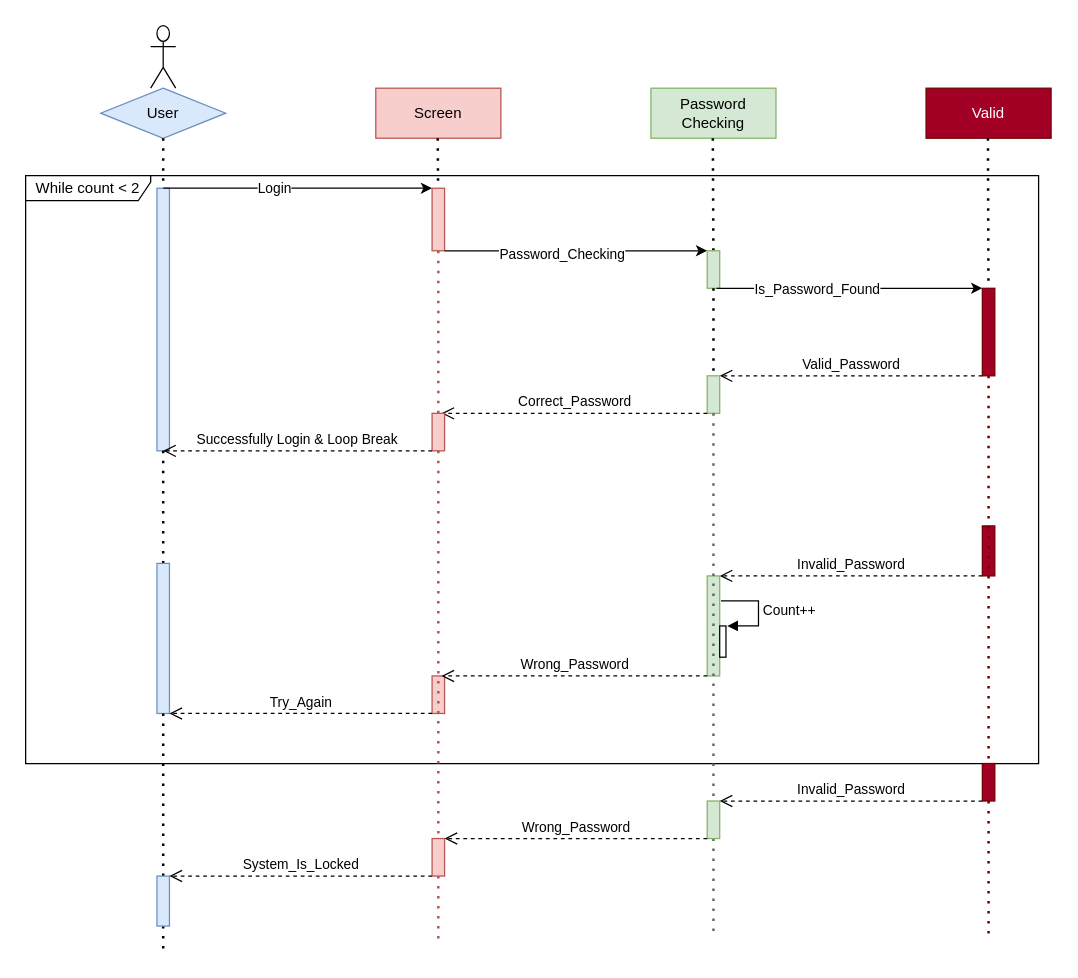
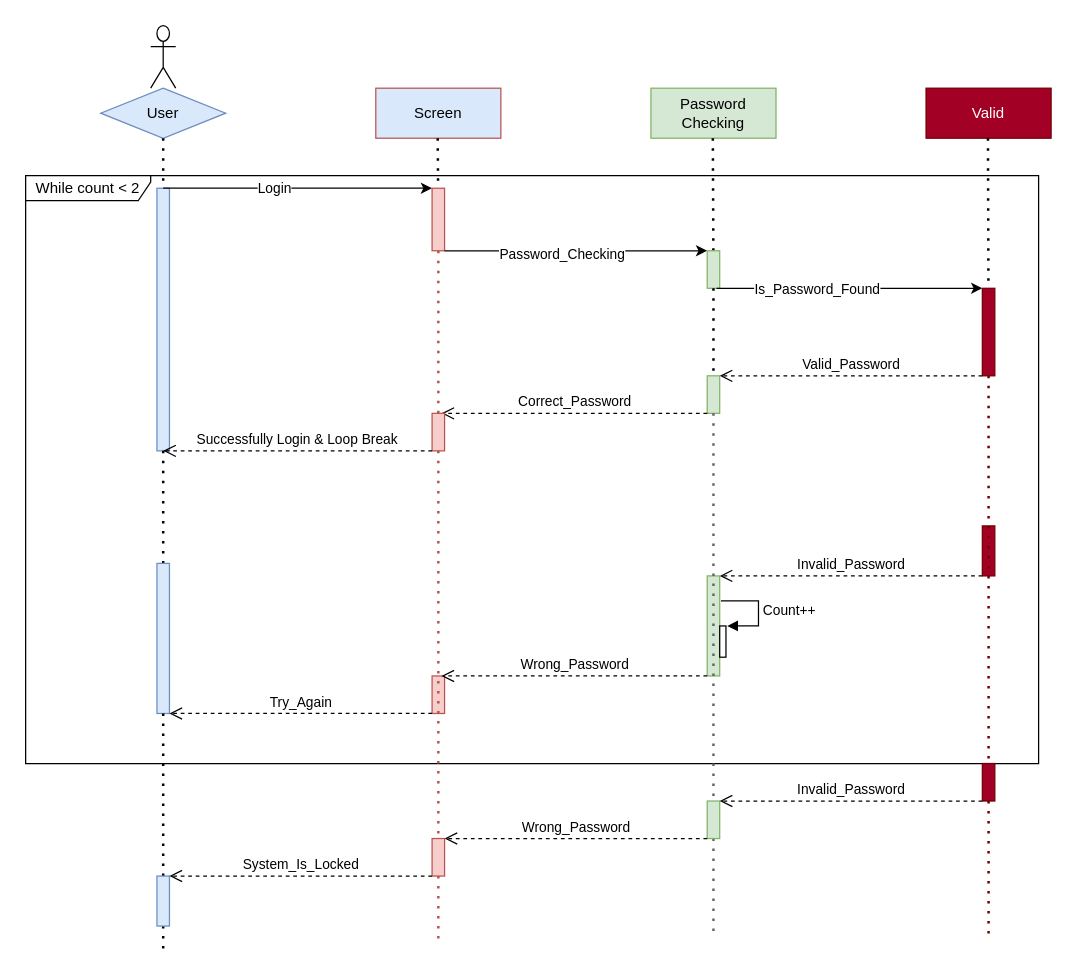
  <mxCell id="0" />
  <mxCell id="1" parent="0" />
  <mxCell id="2" value="User" style="rhombus;whiteSpace=wrap;html=1;fillColor=#dae8fc;strokeColor=#6c8ebf;" vertex="1" parent="1"><mxGeometry x="80" y="70" width="100" height="40" as="geometry" /></mxCell>
- <mxCell id="3" value="Screen" style="rounded=0;whiteSpace=wrap;html=1;fillColor=#f8cecc;strokeColor=#b85450;" vertex="1" parent="1"><mxGeometry x="300" y="70" width="100" height="40" as="geometry" /></mxCell>
+ <mxCell id="3" value="Screen" style="rounded=0;whiteSpace=wrap;html=1;fillColor=#dae8fc;strokeColor=#b85450;" vertex="1" parent="1"><mxGeometry x="300" y="70" width="100" height="40" as="geometry" /></mxCell>
  <mxCell id="4" value="Password Checking" style="rounded=0;whiteSpace=wrap;html=1;fillColor=#d5e8d4;strokeColor=#82b366;" vertex="1" parent="1"><mxGeometry x="520" y="70" width="100" height="40" as="geometry" /></mxCell>
  <mxCell id="5" value="" style="endArrow=none;dashed=1;html=1;dashPattern=1 3;strokeWidth=2;rounded=0;exitX=0.5;exitY=1;exitDx=0;exitDy=0;startArrow=none;" edge="1" parent="1" source="49"><mxGeometry width="50" height="50" relative="1" as="geometry"><mxPoint x="410" y="290" as="sourcePoint" /><mxPoint x="130" y="760" as="targetPoint" /></mxGeometry></mxCell>
  <mxCell id="6" value="" style="endArrow=none;dashed=1;html=1;dashPattern=1 3;strokeWidth=2;rounded=0;exitX=0.5;exitY=1;exitDx=0;exitDy=0;startArrow=none;fillColor=#f8cecc;strokeColor=#b85450;" edge="1" parent="1" source="47"><mxGeometry width="50" height="50" relative="1" as="geometry"><mxPoint x="349.5" y="110" as="sourcePoint" /><mxPoint x="350" y="750" as="targetPoint" /></mxGeometry></mxCell>
  <mxCell id="7" value="" style="endArrow=none;dashed=1;html=1;dashPattern=1 3;strokeWidth=2;rounded=0;exitX=0.5;exitY=1;exitDx=0;exitDy=0;startArrow=none;fillColor=#f5f5f5;strokeColor=#666666;" edge="1" parent="1" source="44"><mxGeometry width="50" height="50" relative="1" as="geometry"><mxPoint x="569.5" y="110" as="sourcePoint" /><mxPoint x="570" y="750" as="targetPoint" /></mxGeometry></mxCell>
  <mxCell id="8" value="" style="shape=umlActor;verticalLabelPosition=bottom;verticalAlign=top;html=1;outlineConnect=0;" vertex="1" parent="1"><mxGeometry x="120" y="20" width="20" height="50" as="geometry" /></mxCell>
  <mxCell id="9" value="Valid" style="rounded=0;whiteSpace=wrap;html=1;fillColor=#a20025;fontColor=#ffffff;strokeColor=#6F0000;" vertex="1" parent="1"><mxGeometry x="740" y="70" width="100" height="40" as="geometry" /></mxCell>
  <mxCell id="10" value="" style="endArrow=none;dashed=1;html=1;dashPattern=1 3;strokeWidth=2;rounded=0;exitX=0.5;exitY=1;exitDx=0;exitDy=0;startArrow=none;fillColor=#a20025;strokeColor=#6F0000;" edge="1" parent="1" source="52"><mxGeometry width="50" height="50" relative="1" as="geometry"><mxPoint x="789.5" y="110" as="sourcePoint" /><mxPoint x="790" y="750" as="targetPoint" /></mxGeometry></mxCell>
  <mxCell id="11" value="" style="endArrow=none;dashed=1;html=1;dashPattern=1 3;strokeWidth=2;rounded=0;exitX=0.5;exitY=1;exitDx=0;exitDy=0;" edge="1" parent="1" source="2" target="12"><mxGeometry width="50" height="50" relative="1" as="geometry"><mxPoint x="130" y="110" as="sourcePoint" /><mxPoint x="130" y="440" as="targetPoint" /></mxGeometry></mxCell>
  <mxCell id="12" value="" style="rounded=0;whiteSpace=wrap;html=1;fillColor=#dae8fc;strokeColor=#6c8ebf;" vertex="1" parent="1"><mxGeometry x="125" y="150" width="10" height="210" as="geometry" /></mxCell>
  <mxCell id="13" value="" style="endArrow=classic;html=1;rounded=0;entryX=0;entryY=0;entryDx=0;entryDy=0;exitX=0.5;exitY=0;exitDx=0;exitDy=0;" edge="1" parent="1" source="12" target="16"><mxGeometry width="50" height="50" relative="1" as="geometry"><mxPoint x="140" y="150" as="sourcePoint" /><mxPoint x="340" y="150" as="targetPoint" /></mxGeometry></mxCell>
  <mxCell id="14" value="Login" style="edgeLabel;html=1;align=center;verticalAlign=middle;resizable=0;points=[];" vertex="1" connectable="0" parent="13"><mxGeometry x="-0.18" y="1" relative="1" as="geometry"><mxPoint as="offset" /></mxGeometry></mxCell>
  <mxCell id="15" value="" style="endArrow=none;dashed=1;html=1;dashPattern=1 3;strokeWidth=2;rounded=0;exitX=0.5;exitY=1;exitDx=0;exitDy=0;" edge="1" parent="1" target="16"><mxGeometry width="50" height="50" relative="1" as="geometry"><mxPoint x="349.5" y="110" as="sourcePoint" /><mxPoint x="349.5" y="440" as="targetPoint" /></mxGeometry></mxCell>
  <mxCell id="16" value="" style="rounded=0;whiteSpace=wrap;html=1;fillColor=#f8cecc;strokeColor=#b85450;" vertex="1" parent="1"><mxGeometry x="345" y="150" width="10" height="50" as="geometry" /></mxCell>
  <mxCell id="17" value="" style="endArrow=classic;html=1;rounded=0;exitX=1;exitY=1;exitDx=0;exitDy=0;entryX=0;entryY=0;entryDx=0;entryDy=0;" edge="1" parent="1" source="16" target="20"><mxGeometry width="50" height="50" relative="1" as="geometry"><mxPoint x="410" y="270" as="sourcePoint" /><mxPoint x="560" y="200" as="targetPoint" /></mxGeometry></mxCell>
  <mxCell id="18" value="Password_Checking" style="edgeLabel;html=1;align=center;verticalAlign=middle;resizable=0;points=[];" vertex="1" connectable="0" parent="17"><mxGeometry x="-0.114" y="-2" relative="1" as="geometry"><mxPoint as="offset" /></mxGeometry></mxCell>
  <mxCell id="19" value="" style="endArrow=none;dashed=1;html=1;dashPattern=1 3;strokeWidth=2;rounded=0;exitX=0.5;exitY=1;exitDx=0;exitDy=0;" edge="1" parent="1" target="20"><mxGeometry width="50" height="50" relative="1" as="geometry"><mxPoint x="569.5" y="110" as="sourcePoint" /><mxPoint x="569.5" y="440" as="targetPoint" /></mxGeometry></mxCell>
  <mxCell id="20" value="" style="rounded=0;whiteSpace=wrap;html=1;fillColor=#d5e8d4;strokeColor=#82b366;" vertex="1" parent="1"><mxGeometry x="565" y="200" width="10" height="30" as="geometry" /></mxCell>
  <mxCell id="21" value="" style="endArrow=classic;html=1;rounded=0;exitX=0.75;exitY=1;exitDx=0;exitDy=0;entryX=0;entryY=0;entryDx=0;entryDy=0;" edge="1" parent="1" source="20" target="24"><mxGeometry width="50" height="50" relative="1" as="geometry"><mxPoint x="620" y="240" as="sourcePoint" /><mxPoint x="780" y="230" as="targetPoint" /></mxGeometry></mxCell>
  <mxCell id="22" value="Is_Password_Found" style="edgeLabel;html=1;align=center;verticalAlign=middle;resizable=0;points=[];" vertex="1" connectable="0" parent="21"><mxGeometry x="-0.261" relative="1" as="geometry"><mxPoint x="1" as="offset" /></mxGeometry></mxCell>
  <mxCell id="23" value="" style="endArrow=none;dashed=1;html=1;dashPattern=1 3;strokeWidth=2;rounded=0;exitX=0.5;exitY=1;exitDx=0;exitDy=0;" edge="1" parent="1" target="24"><mxGeometry width="50" height="50" relative="1" as="geometry"><mxPoint x="789.5" y="110" as="sourcePoint" /><mxPoint x="789.5" y="440" as="targetPoint" /></mxGeometry></mxCell>
  <mxCell id="24" value="" style="rounded=0;whiteSpace=wrap;html=1;fillColor=#a20025;fontColor=#ffffff;strokeColor=#6F0000;" vertex="1" parent="1"><mxGeometry x="785" y="230" width="10" height="70" as="geometry" /></mxCell>
  <mxCell id="25" value="Valid_Password" style="html=1;verticalAlign=bottom;endArrow=open;dashed=1;endSize=8;rounded=0;exitX=0;exitY=1;exitDx=0;exitDy=0;entryX=1;entryY=0;entryDx=0;entryDy=0;" edge="1" parent="1" source="24" target="28"><mxGeometry relative="1" as="geometry"><mxPoint x="470" y="240" as="sourcePoint" /><mxPoint x="660" y="300" as="targetPoint" /></mxGeometry></mxCell>
  <mxCell id="26" value="" style="endArrow=none;dashed=1;html=1;dashPattern=1 3;strokeWidth=2;rounded=0;exitX=0.5;exitY=1;exitDx=0;exitDy=0;startArrow=none;" edge="1" parent="1" source="20" target="28"><mxGeometry width="50" height="50" relative="1" as="geometry"><mxPoint x="570" y="230" as="sourcePoint" /><mxPoint x="569.5" y="440" as="targetPoint" /></mxGeometry></mxCell>
  <mxCell id="27" value="While count &amp;lt; 2" style="shape=umlFrame;whiteSpace=wrap;html=1;width=100;height=20;" vertex="1" parent="1"><mxGeometry x="20" y="140" width="810" height="470" as="geometry" /></mxCell>
  <mxCell id="28" value="" style="rounded=0;whiteSpace=wrap;html=1;fillColor=#d5e8d4;strokeColor=#82b366;" vertex="1" parent="1"><mxGeometry x="565" y="300" width="10" height="30" as="geometry" /></mxCell>
  <mxCell id="29" value="" style="endArrow=none;dashed=1;html=1;dashPattern=1 3;strokeWidth=2;rounded=0;exitX=0.5;exitY=1;exitDx=0;exitDy=0;startArrow=none;" edge="1" parent="1" source="12" target="30"><mxGeometry width="50" height="50" relative="1" as="geometry"><mxPoint x="130" y="290" as="sourcePoint" /><mxPoint x="130" y="610" as="targetPoint" /></mxGeometry></mxCell>
  <mxCell id="30" value="" style="rounded=0;whiteSpace=wrap;html=1;fillColor=#dae8fc;strokeColor=#6c8ebf;" vertex="1" parent="1"><mxGeometry x="125" y="450" width="10" height="120" as="geometry" /></mxCell>
  <mxCell id="31" value="Correct_Password" style="html=1;verticalAlign=bottom;endArrow=open;dashed=1;endSize=8;rounded=0;exitX=0;exitY=1;exitDx=0;exitDy=0;entryX=0.75;entryY=0;entryDx=0;entryDy=0;" edge="1" parent="1" source="28" target="33"><mxGeometry relative="1" as="geometry"><mxPoint x="470" y="300" as="sourcePoint" /><mxPoint x="380" y="330" as="targetPoint" /></mxGeometry></mxCell>
  <mxCell id="32" value="" style="endArrow=none;dashed=1;html=1;dashPattern=1 3;strokeWidth=2;rounded=0;exitX=0.5;exitY=1;exitDx=0;exitDy=0;startArrow=none;fillColor=#f8cecc;strokeColor=#b85450;" edge="1" parent="1" source="16" target="33"><mxGeometry width="50" height="50" relative="1" as="geometry"><mxPoint x="350" y="200" as="sourcePoint" /><mxPoint x="350" y="690" as="targetPoint" /></mxGeometry></mxCell>
  <mxCell id="33" value="" style="rounded=0;whiteSpace=wrap;html=1;fillColor=#f8cecc;strokeColor=#b85450;" vertex="1" parent="1"><mxGeometry x="345" y="330" width="10" height="30" as="geometry" /></mxCell>
  <mxCell id="34" value="Successfully Login &amp;amp; Loop Break" style="html=1;verticalAlign=bottom;endArrow=open;dashed=1;endSize=8;rounded=0;exitX=0;exitY=1;exitDx=0;exitDy=0;" edge="1" parent="1" source="33"><mxGeometry relative="1" as="geometry"><mxPoint x="330" y="370" as="sourcePoint" /><mxPoint x="130" y="360" as="targetPoint" /></mxGeometry></mxCell>
  <mxCell id="35" value="" style="rounded=0;whiteSpace=wrap;html=1;fillColor=#a20025;fontColor=#ffffff;strokeColor=#6F0000;" vertex="1" parent="1"><mxGeometry x="785" y="420" width="10" height="40" as="geometry" /></mxCell>
  <mxCell id="36" value="Invalid_Password" style="html=1;verticalAlign=bottom;endArrow=open;dashed=1;endSize=8;rounded=0;exitX=0;exitY=1;exitDx=0;exitDy=0;entryX=1;entryY=0;entryDx=0;entryDy=0;" edge="1" parent="1" source="35" target="37"><mxGeometry relative="1" as="geometry"><mxPoint x="470" y="440" as="sourcePoint" /><mxPoint x="700" y="460" as="targetPoint" /></mxGeometry></mxCell>
  <mxCell id="37" value="" style="rounded=0;whiteSpace=wrap;html=1;fillColor=#d5e8d4;strokeColor=#82b366;" vertex="1" parent="1"><mxGeometry x="565" y="460" width="10" height="80" as="geometry" /></mxCell>
  <mxCell id="38" value="" style="html=1;points=[];perimeter=orthogonalPerimeter;" vertex="1" parent="1"><mxGeometry x="575" y="500" width="5" height="25" as="geometry" /></mxCell>
  <mxCell id="39" value="Count++" style="edgeStyle=orthogonalEdgeStyle;html=1;align=left;spacingLeft=2;endArrow=block;rounded=0;entryX=1;entryY=0;" edge="1" parent="1"><mxGeometry relative="1" as="geometry"><mxPoint x="576" y="480" as="sourcePoint" /><Array as="points"><mxPoint x="606" y="480" /></Array><mxPoint x="581" y="500" as="targetPoint" /></mxGeometry></mxCell>
  <mxCell id="40" value="" style="rounded=0;whiteSpace=wrap;html=1;fillColor=#f8cecc;strokeColor=#b85450;" vertex="1" parent="1"><mxGeometry x="345" y="540" width="10" height="30" as="geometry" /></mxCell>
  <mxCell id="41" value="Wrong_Password" style="html=1;verticalAlign=bottom;endArrow=open;dashed=1;endSize=8;rounded=0;exitX=0;exitY=1;exitDx=0;exitDy=0;entryX=0.75;entryY=0;entryDx=0;entryDy=0;" edge="1" parent="1" source="37" target="40"><mxGeometry relative="1" as="geometry"><mxPoint x="470" y="440" as="sourcePoint" /><mxPoint x="390" y="440" as="targetPoint" /></mxGeometry></mxCell>
  <mxCell id="42" value="Try_Again" style="html=1;verticalAlign=bottom;endArrow=open;dashed=1;endSize=8;rounded=0;exitX=0;exitY=1;exitDx=0;exitDy=0;entryX=1;entryY=1;entryDx=0;entryDy=0;" edge="1" parent="1" source="40" target="30"><mxGeometry relative="1" as="geometry"><mxPoint x="280" y="480" as="sourcePoint" /><mxPoint x="200" y="480" as="targetPoint" /></mxGeometry></mxCell>
  <mxCell id="43" value="" style="endArrow=none;dashed=1;html=1;dashPattern=1 3;strokeWidth=2;rounded=0;exitX=0.5;exitY=1;exitDx=0;exitDy=0;startArrow=none;fillColor=#f5f5f5;strokeColor=#666666;" edge="1" parent="1" source="28" target="44"><mxGeometry width="50" height="50" relative="1" as="geometry"><mxPoint x="570" y="330" as="sourcePoint" /><mxPoint x="570" y="750" as="targetPoint" /></mxGeometry></mxCell>
  <mxCell id="44" value="" style="rounded=0;whiteSpace=wrap;html=1;fillColor=#d5e8d4;strokeColor=#82b366;" vertex="1" parent="1"><mxGeometry x="565" y="640" width="10" height="30" as="geometry" /></mxCell>
  <mxCell id="45" value="Wrong_Password" style="html=1;verticalAlign=bottom;endArrow=open;dashed=1;endSize=8;rounded=0;exitX=0;exitY=1;exitDx=0;exitDy=0;entryX=1;entryY=0;entryDx=0;entryDy=0;" edge="1" parent="1" source="44" target="47"><mxGeometry relative="1" as="geometry"><mxPoint x="470" y="690" as="sourcePoint" /><mxPoint x="390" y="690" as="targetPoint" /></mxGeometry></mxCell>
  <mxCell id="46" value="" style="endArrow=none;dashed=1;html=1;dashPattern=1 3;strokeWidth=2;rounded=0;exitX=0.5;exitY=1;exitDx=0;exitDy=0;startArrow=none;fillColor=#f8cecc;strokeColor=#b85450;" edge="1" parent="1" source="33" target="47"><mxGeometry width="50" height="50" relative="1" as="geometry"><mxPoint x="350" y="360" as="sourcePoint" /><mxPoint x="350" y="750" as="targetPoint" /></mxGeometry></mxCell>
  <mxCell id="47" value="" style="rounded=0;whiteSpace=wrap;html=1;fillColor=#f8cecc;strokeColor=#b85450;" vertex="1" parent="1"><mxGeometry x="345" y="670" width="10" height="30" as="geometry" /></mxCell>
  <mxCell id="48" value="" style="endArrow=none;dashed=1;html=1;dashPattern=1 3;strokeWidth=2;rounded=0;exitX=0.5;exitY=1;exitDx=0;exitDy=0;startArrow=none;" edge="1" parent="1" source="30" target="49"><mxGeometry width="50" height="50" relative="1" as="geometry"><mxPoint x="130" y="570" as="sourcePoint" /><mxPoint x="130" y="760" as="targetPoint" /></mxGeometry></mxCell>
  <mxCell id="49" value="" style="rounded=0;whiteSpace=wrap;html=1;fillColor=#dae8fc;strokeColor=#6c8ebf;" vertex="1" parent="1"><mxGeometry x="125" y="700" width="10" height="40" as="geometry" /></mxCell>
  <mxCell id="50" value="System_Is_Locked" style="html=1;verticalAlign=bottom;endArrow=open;dashed=1;endSize=8;rounded=0;exitX=0;exitY=1;exitDx=0;exitDy=0;entryX=1;entryY=0;entryDx=0;entryDy=0;" edge="1" parent="1" source="47" target="49"><mxGeometry relative="1" as="geometry"><mxPoint x="300" y="700" as="sourcePoint" /><mxPoint x="220" y="700" as="targetPoint" /></mxGeometry></mxCell>
  <mxCell id="51" value="" style="endArrow=none;dashed=1;html=1;dashPattern=1 3;strokeWidth=2;rounded=0;exitX=0.5;exitY=1;exitDx=0;exitDy=0;startArrow=none;fillColor=#a20025;strokeColor=#6F0000;" edge="1" parent="1" source="24" target="52"><mxGeometry width="50" height="50" relative="1" as="geometry"><mxPoint x="790" y="300" as="sourcePoint" /><mxPoint x="790" y="750" as="targetPoint" /></mxGeometry></mxCell>
  <mxCell id="52" value="" style="rounded=0;whiteSpace=wrap;html=1;fillColor=#a20025;fontColor=#ffffff;strokeColor=#6F0000;" vertex="1" parent="1"><mxGeometry x="785" y="610" width="10" height="30" as="geometry" /></mxCell>
  <mxCell id="53" value="Invalid_Password" style="html=1;verticalAlign=bottom;endArrow=open;dashed=1;endSize=8;rounded=0;exitX=0;exitY=1;exitDx=0;exitDy=0;entryX=1;entryY=0;entryDx=0;entryDy=0;" edge="1" parent="1" source="52" target="44"><mxGeometry relative="1" as="geometry"><mxPoint x="760" y="650" as="sourcePoint" /><mxPoint x="680" y="650" as="targetPoint" /></mxGeometry></mxCell>
